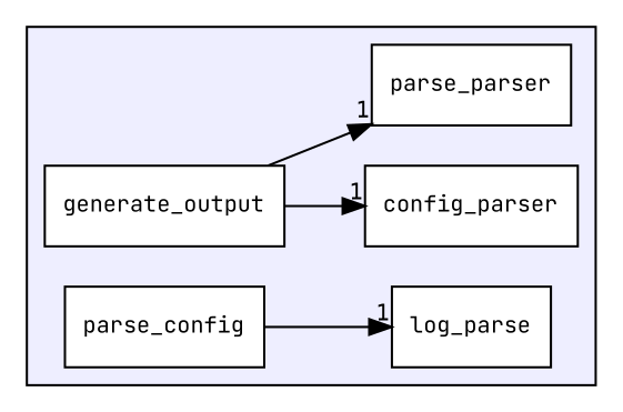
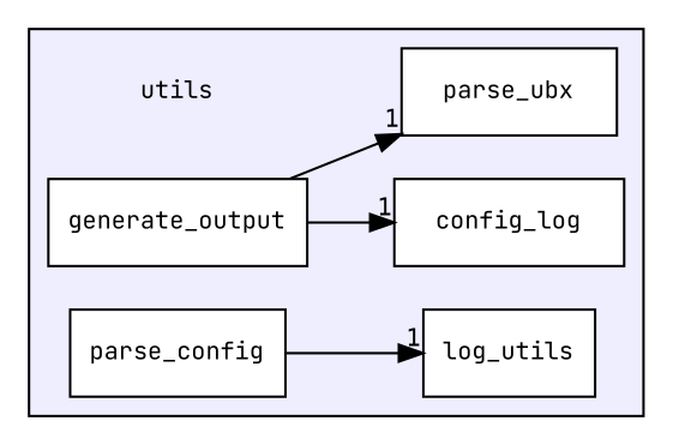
  digraph {
    compound=true
    fontname="JetBrains Mono"
    rankdir=LR
    node [fontname="JetBrains Mono" fontsize=10 shape=box color=black fillcolor=white style=filled]
    edge [fontname="JetBrains Mono" headlabel=1 labeldistance=1.5 labelfontname=Helvetica labelfontsize=10]
-   n2 [label=config_parser]
+   n1 [label=utils shape=plaintext color="" fillcolor="" style=""]
+   n2 [label=config_log]
    n3 [label=generate_output]
-   n4 [label=log_parse]
-   n5 [label=parse_parser]
+   n4 [label=log_utils]
+   n5 [label=parse_ubx]
    n6 [label=parse_config]
    subgraph cluster_1 {
      bgcolor="#eeeeff"
      pencolor=black
+     n1
      n2
      n3
      n4
      n5
      n6
    }
    n3 -> n2
    n3 -> n5
    n6 -> n4
  }
